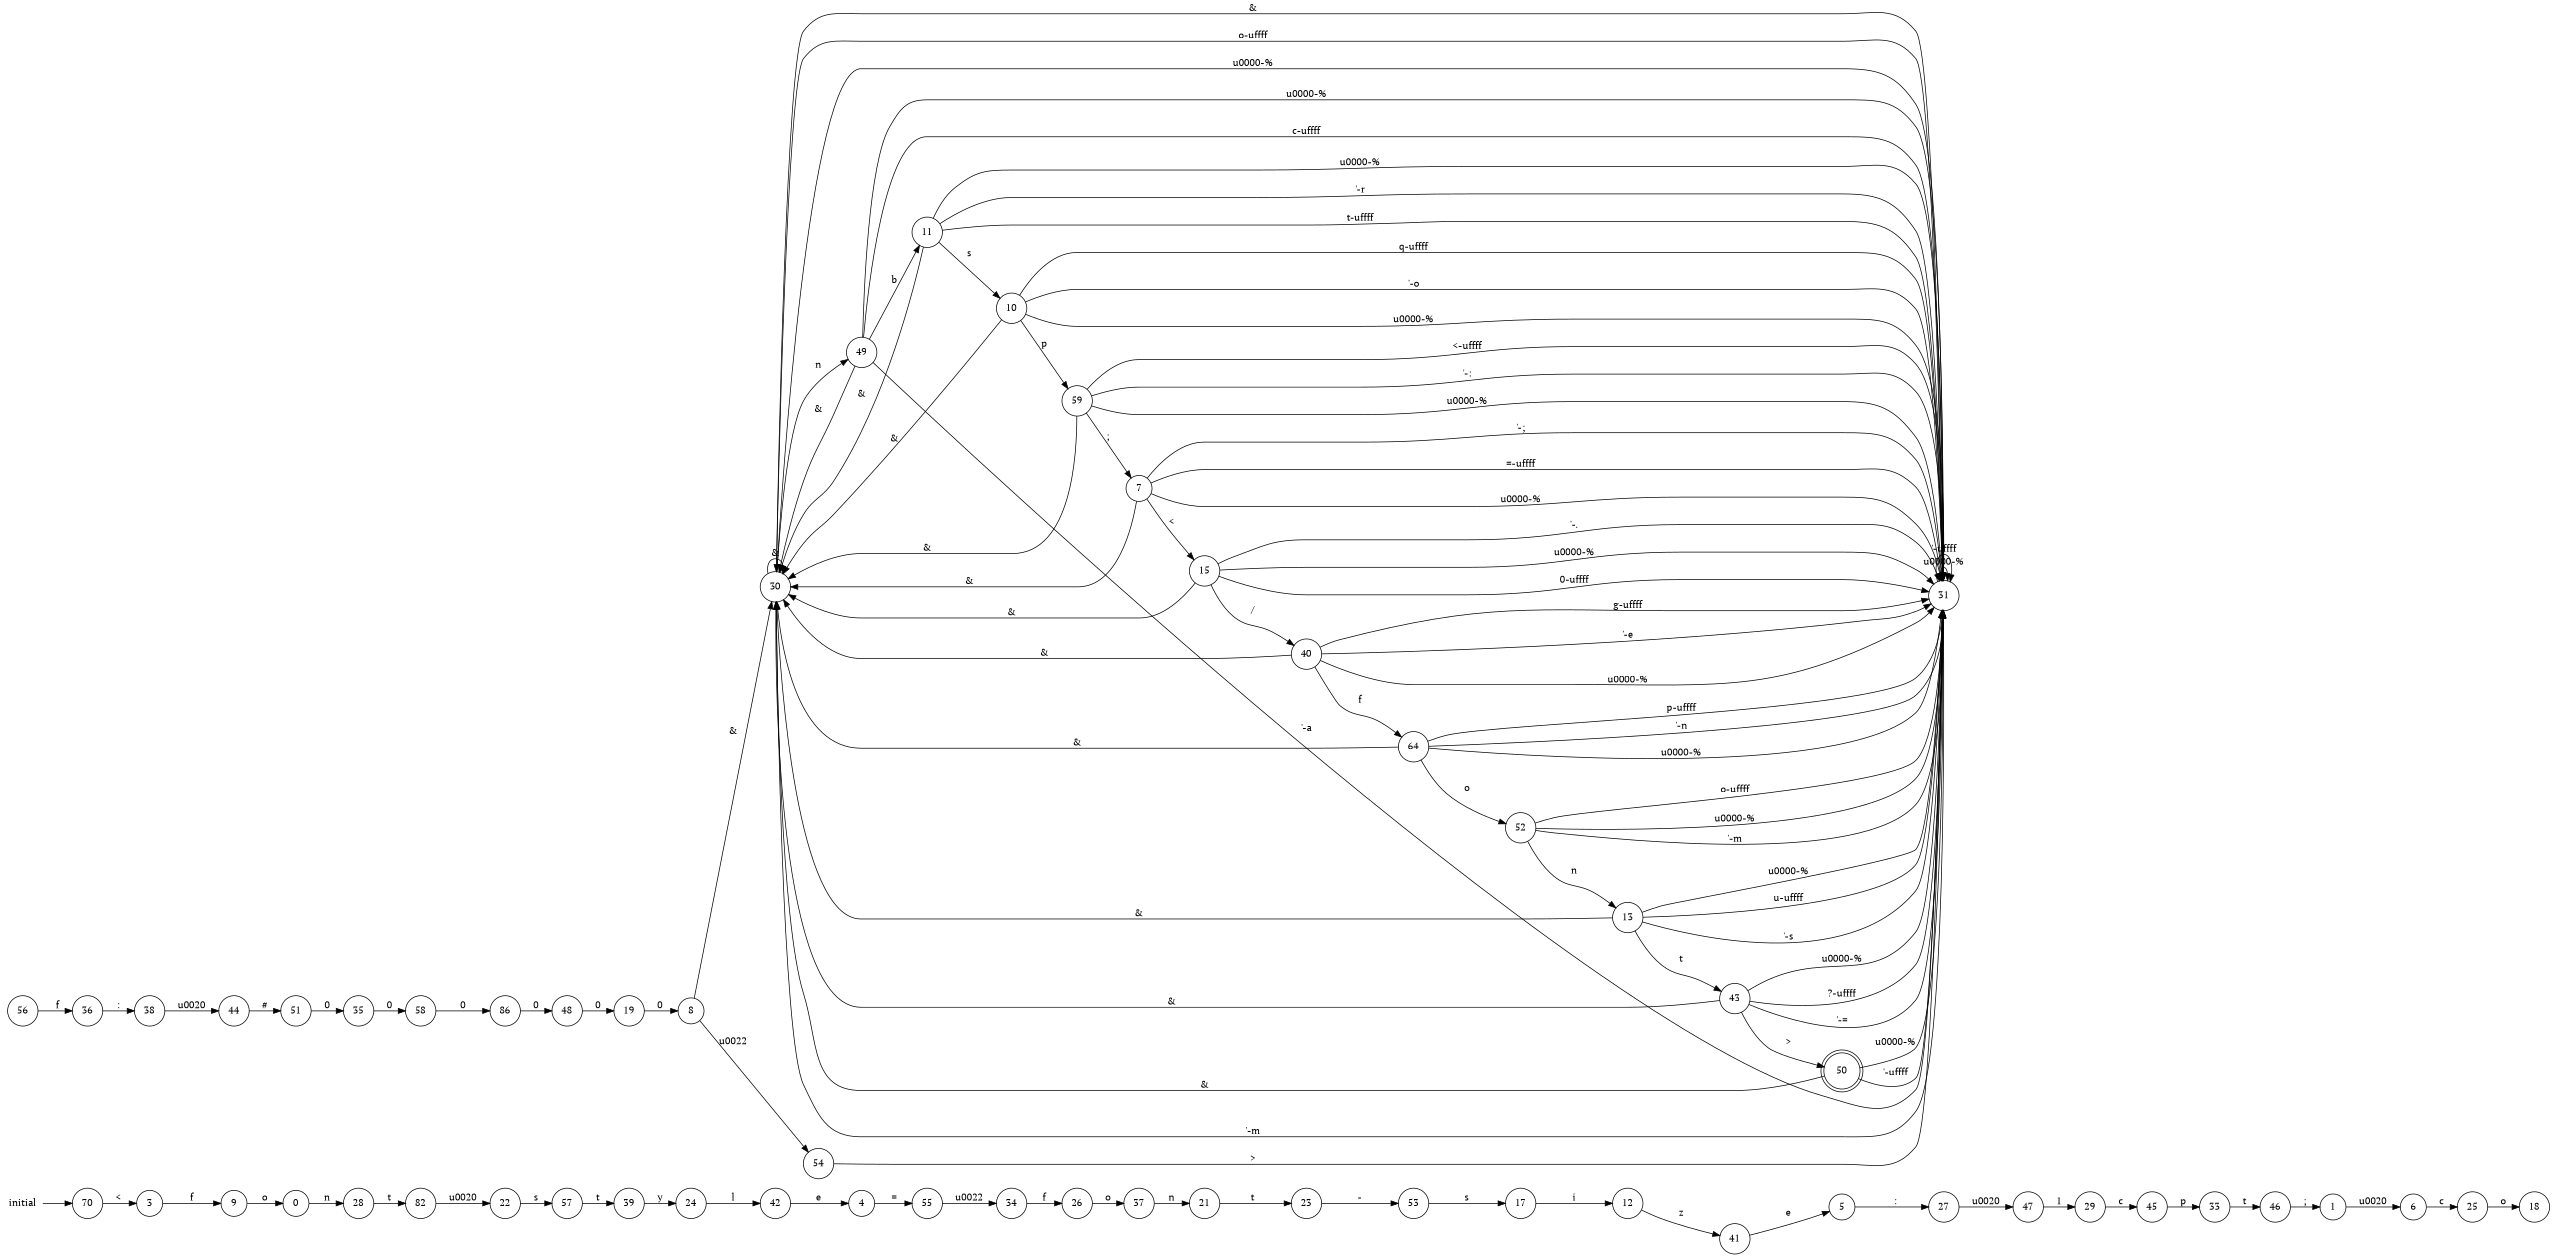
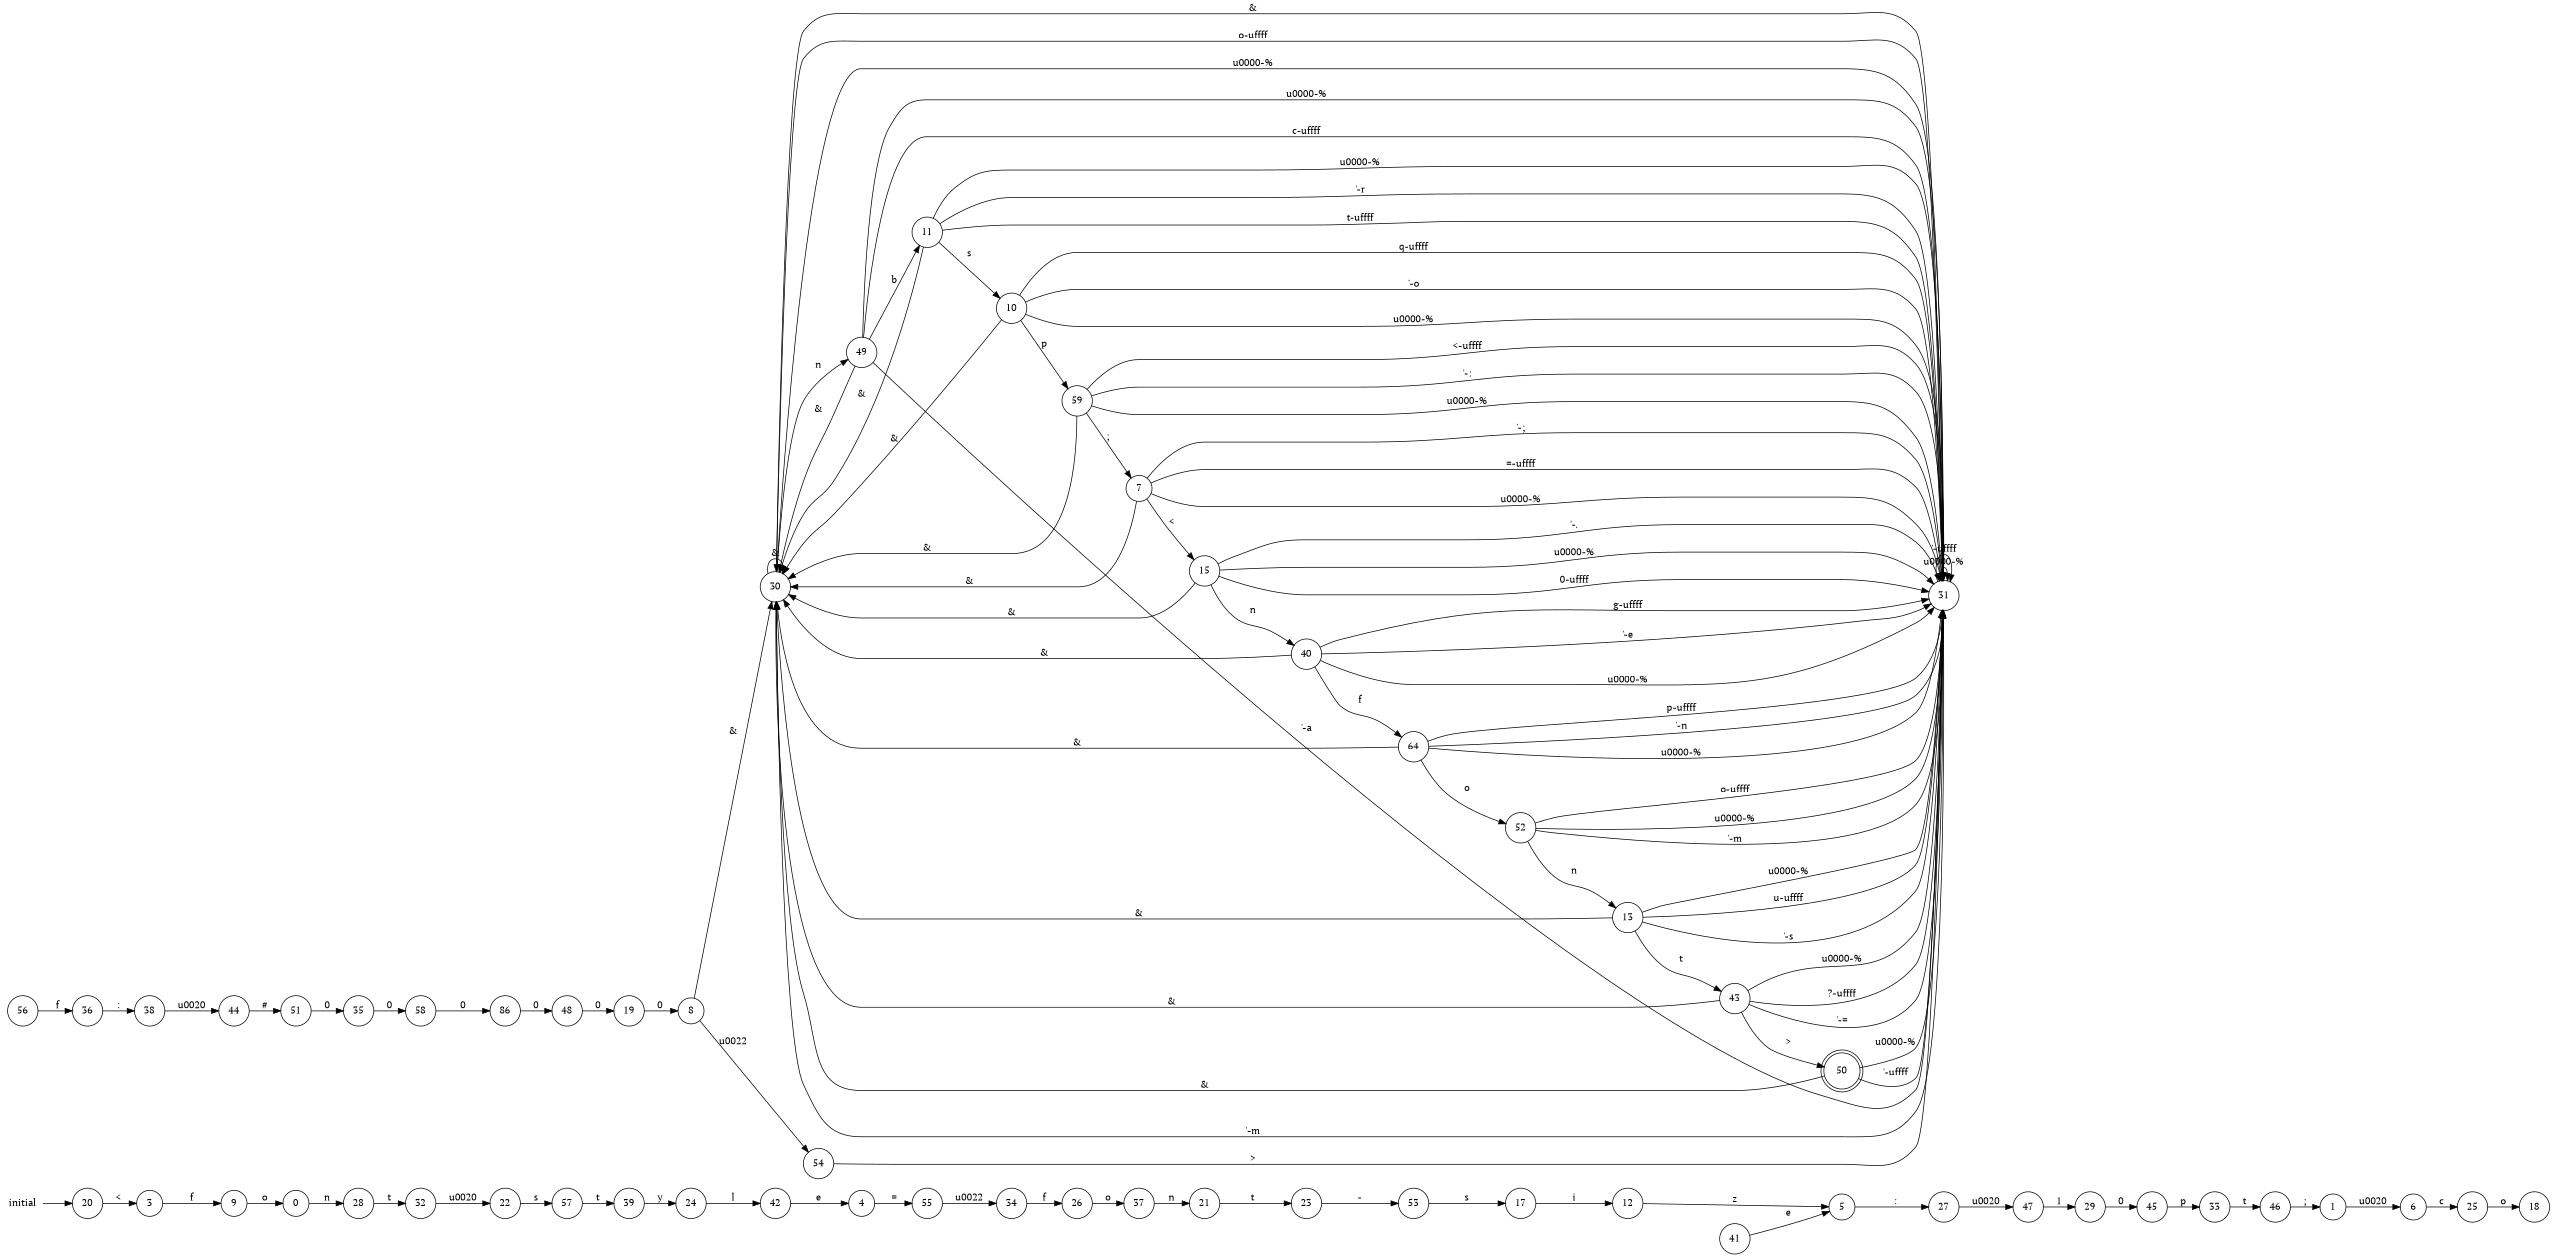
  digraph {
    fontname="PT Serif"
    rankdir=LR
    node [fontname="PT Serif" shape=circle]
    edge [fontname="PT Serif"]
    0
    28
-   32 [label=82]
+   32
    22
    1
    6
    25
    18
    56
    36
    38
    3
    9
    4
    55
    34
    26
    5
    27
    47
    29
    7
    31
    30
    15
    49
    40
    11
    n29 [label=64]
    8
    54
    10
    59
    12
    41
    13
    43
    50 [shape=doublecircle]
    52
    n40 [label=86]
    48
    19
    17
-   20 [label=70]
+   20
    initial [shape=plaintext]
    21
    23
    53
    57
    39
    24
    42
    37
    45
    33
    46
    35
    58
    44
    51
    0 -> 28 [label=n]
    28 -> 32 [label=t]
    32 -> 22 [label="\u0020"]
    22 -> 57 [label=s]
    1 -> 6 [label="\u0020"]
    6 -> 25 [label=c]
    25 -> 18 [label=o]
    56 -> 36 [label=f]
    36 -> 38 [label=":"]
    38 -> 44 [label="\u0020"]
    3 -> 9 [label=f]
    9 -> 0 [label=o]
    4 -> 55 [label="="]
    55 -> 34 [label="\u0022"]
    34 -> 26 [label=f]
    26 -> 37 [label=o]
    5 -> 27 [label=":"]
    27 -> 47 [label="\u0020"]
    47 -> 29 [label=1]
-   29 -> 45 [label=c]
+   29 -> 45 [label=0]
    7 -> 31 [label="'-;"]
    7 -> 31 [label="=-\uffff"]
    7 -> 31 [label="\u0000-%"]
    7 -> 30 [label="&"]
    7 -> 15 [label="<"]
    31 -> 31 [label="\u0000-%"]
    31 -> 31 [label="'-\uffff"]
    31 -> 30 [label="&"]
    30 -> 31 [label="o-\uffff"]
    30 -> 31 [label="\u0000-%"]
    30 -> 31 [label="'-m"]
    30 -> 30 [label="&"]
    30 -> 49 [label=n]
    15 -> 31 [label="'-."]
    15 -> 31 [label="\u0000-%"]
    15 -> 31 [label="0-\uffff"]
    15 -> 30 [label="&"]
-   15 -> 40 [label="/"]
+   15 -> 40 [label=n]
    49 -> 31 [label="'-a"]
    49 -> 31 [label="\u0000-%"]
    49 -> 31 [label="c-\uffff"]
    49 -> 30 [label="&"]
    49 -> 11 [label=b]
    40 -> 31 [label="g-\uffff"]
    40 -> 31 [label="'-e"]
    40 -> 31 [label="\u0000-%"]
    40 -> 30 [label="&"]
    40 -> n29 [label=f]
    11 -> 31 [label="t-\uffff"]
    11 -> 31 [label="\u0000-%"]
    11 -> 31 [label="'-r"]
    11 -> 30 [label="&"]
    11 -> 10 [label=s]
    n29 -> 31 [label="p-\uffff"]
    n29 -> 31 [label="'-n"]
    n29 -> 31 [label="\u0000-%"]
    n29 -> 30 [label="&"]
    n29 -> 52 [label=o]
    8 -> 30 [label="&"]
    8 -> 54 [label="\u0022"]
    54 -> 31 [label=">"]
    10 -> 31 [label="q-\uffff"]
    10 -> 31 [label="'-o"]
    10 -> 31 [label="\u0000-%"]
    10 -> 30 [label="&"]
    10 -> 59 [label=p]
    59 -> 7 [label=";"]
    59 -> 31 [label="<-\uffff"]
    59 -> 31 [label="'-:"]
    59 -> 31 [label="\u0000-%"]
    59 -> 30 [label="&"]
-   12 -> 41 [label=z]
+   12 -> 5 [label=z]
    41 -> 5 [label=e]
    13 -> 31 [label="\u0000-%"]
    13 -> 31 [label="u-\uffff"]
    13 -> 31 [label="'-s"]
    13 -> 30 [label="&"]
    13 -> 43 [label=t]
    43 -> 31 [label="'-="]
    43 -> 31 [label="\u0000-%"]
    43 -> 31 [label="?-\uffff"]
    43 -> 30 [label="&"]
    43 -> 50 [label=">"]
    50 -> 31 [label="\u0000-%"]
    50 -> 31 [label="'-\uffff"]
    50 -> 30 [label="&"]
    52 -> 31 [label="o-\uffff"]
    52 -> 31 [label="\u0000-%"]
    52 -> 31 [label="'-m"]
    52 -> 13 [label=n]
    n40 -> 48 [label=0]
    48 -> 19 [label=0]
    19 -> 8 [label=0]
    17 -> 12 [label=i]
    20 -> 3 [label="<"]
    initial -> 20
    21 -> 23 [label=t]
    23 -> 53 [label="-"]
    53 -> 17 [label=s]
    57 -> 39 [label=t]
    39 -> 24 [label=y]
    24 -> 42 [label=l]
    42 -> 4 [label=e]
    37 -> 21 [label=n]
    45 -> 33 [label=p]
    33 -> 46 [label=t]
    46 -> 1 [label=";"]
    35 -> 58 [label=0]
    58 -> n40 [label=0]
    44 -> 51 [label="#"]
    51 -> 35 [label=0]
  }
